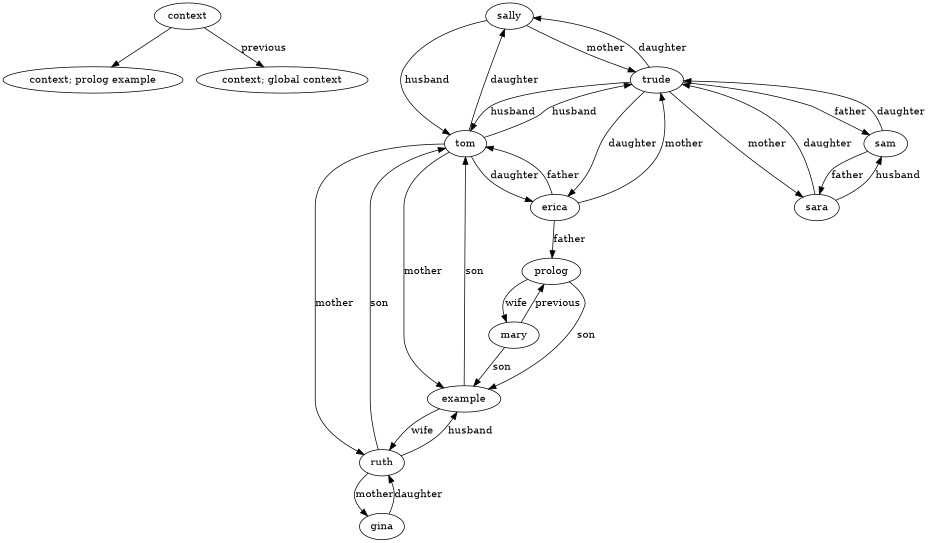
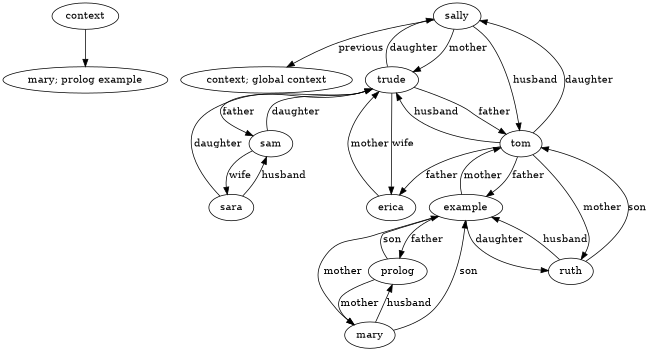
  digraph {
    edge [arrowhead=normal]
    context
-   "context; prolog example"
+   "context; prolog example" [label="mary; prolog example"]
    "context; global context"
    sally
    trude
    tom
    erica
    sara
    sam
    ruth
    n11 [label=example]
-   gina
    mary
    n14 [label=prolog]
    context -> "context; prolog example"
-   context -> "context; global context" [label=previous]
+   sally -> "context; global context" [label=previous]
    sally -> trude [label=mother]
    sally -> tom [label=husband]
    trude -> sally [label=daughter]
-   trude -> tom [label=husband]
-   trude -> erica [label=daughter]
-   trude -> sara [label=mother]
+   trude -> tom [label=father]
+   trude -> erica [label=wife]
    trude -> sam [label=father]
    tom -> sally [label=daughter]
    tom -> trude [label=husband]
-   tom -> erica [label=daughter]
+   tom -> erica [label=father]
    tom -> ruth [label=mother]
-   tom -> n11 [label=mother]
+   tom -> n11 [label=father]
    erica -> trude [label=mother]
-   erica -> tom [label=father]
    sara -> trude [label=daughter]
    sara -> sam [label=husband]
    sam -> trude [label=daughter]
-   sam -> sara [label=father]
+   sam -> sara [label=wife]
    ruth -> tom [label=son]
    ruth -> n11 [label=husband]
-   ruth -> gina [label=mother]
-   n11 -> tom [label=son]
-   n11 -> ruth [label=wife]
-   erica -> n14 [label=father]
-   gina -> ruth [label=daughter]
+   n11 -> tom [label=mother]
+   n11 -> ruth [label=daughter]
+   n11 -> mary [label=mother]
+   n11 -> n14 [label=father]
    mary -> n11 [label=son]
-   mary -> n14 [label=previous]
+   mary -> n14 [label=husband]
    n14 -> n11 [label=son]
-   n14 -> mary [label=wife]
+   n14 -> mary [label=mother]
  }
